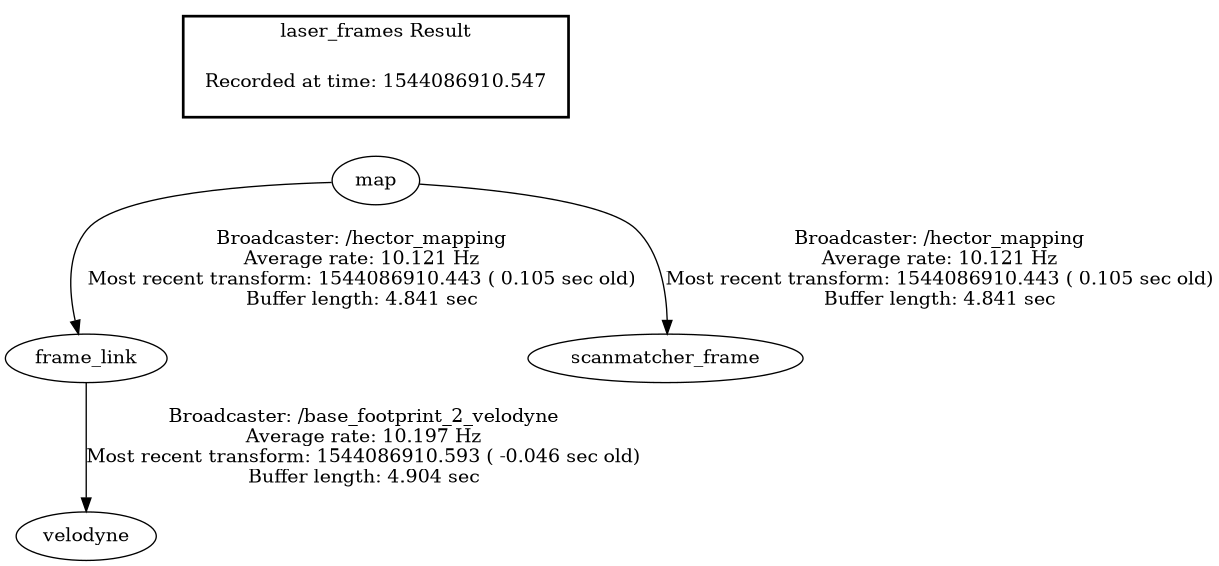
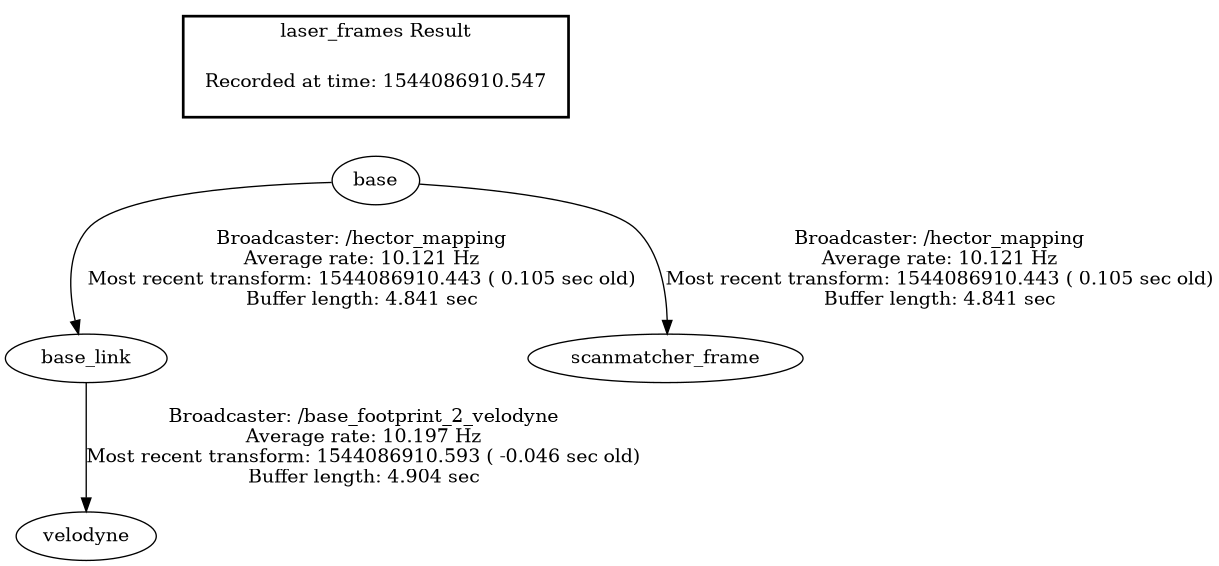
  digraph {
    fontname="DejaVu Serif"
    node [fontname="DejaVu Serif"]
    edge [fontname="DejaVu Serif"]
    "Recorded at time: 1544086910.547" [shape=plaintext]
-   map
-   base_link [label=frame_link]
+   map [label=base]
+   base_link
    velodyne
    scanmatcher_frame
    subgraph cluster_1 {
      color=black
      label="laser_frames Result"
      style=bold
      "Recorded at time: 1544086910.547"
    }
    "Recorded at time: 1544086910.547" -> map [style=invis]
    map -> base_link [label="Broadcaster: /hector_mapping\nAverage rate: 10.121 Hz\nMost recent transform: 1544086910.443 ( 0.105 sec old)\nBuffer length: 4.841 sec\n"]
    map -> scanmatcher_frame [label="Broadcaster: /hector_mapping\nAverage rate: 10.121 Hz\nMost recent transform: 1544086910.443 ( 0.105 sec old)\nBuffer length: 4.841 sec\n"]
    base_link -> velodyne [label="Broadcaster: /base_footprint_2_velodyne\nAverage rate: 10.197 Hz\nMost recent transform: 1544086910.593 ( -0.046 sec old)\nBuffer length: 4.904 sec\n"]
  }
